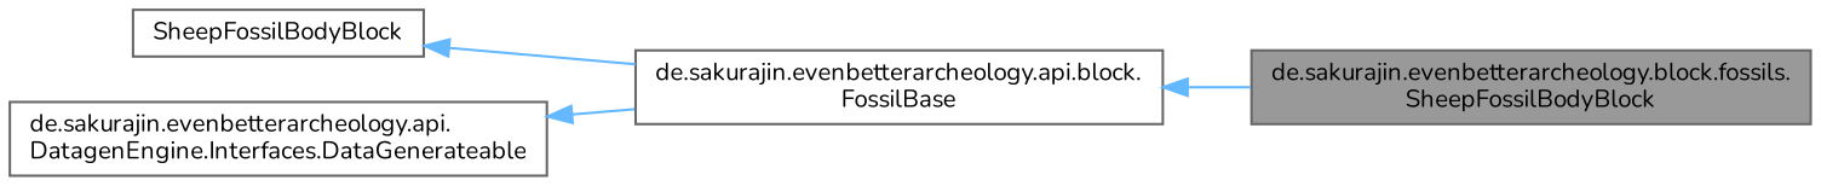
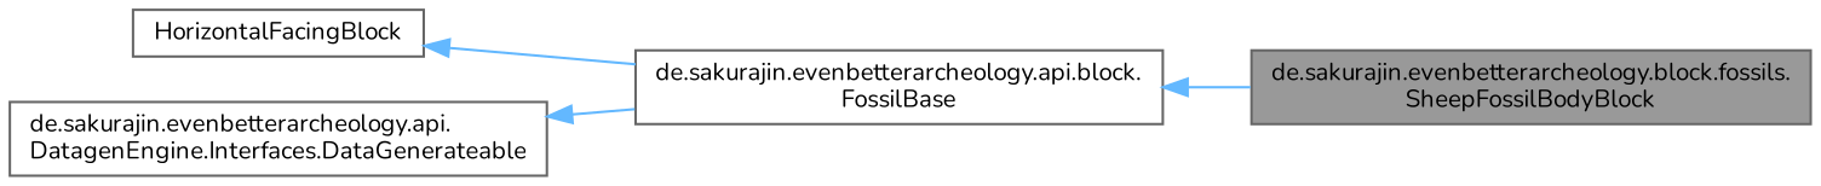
  digraph {
    rankdir=LR
    fontname=Nunito
    node [color=gray40 fillcolor=white fontname=Nunito fontsize=10 shape=box style=filled]
    edge [color=steelblue1 dir=back fontname=Nunito fontsize=10 labelfontname=Helvetica labelfontsize=10 style=solid]
    n1 [fillcolor=grey60 fontcolor=black height=0.2 label="de.sakurajin.evenbetterarcheology.block.fossils.\lSheepFossilBodyBlock" width=0.4]
    n2 [height=0.2 label="de.sakurajin.evenbetterarcheology.api.block.\lFossilBase" width=0.4]
-   n3 [height=0.2 label=SheepFossilBodyBlock width=0.4]
+   n3 [height=0.2 label=HorizontalFacingBlock width=0.4]
    n4 [height=0.2 label="de.sakurajin.evenbetterarcheology.api.\lDatagenEngine.Interfaces.DataGenerateable" width=0.4]
    n2 -> n1
    n3 -> n2
    n4 -> n2
  }
